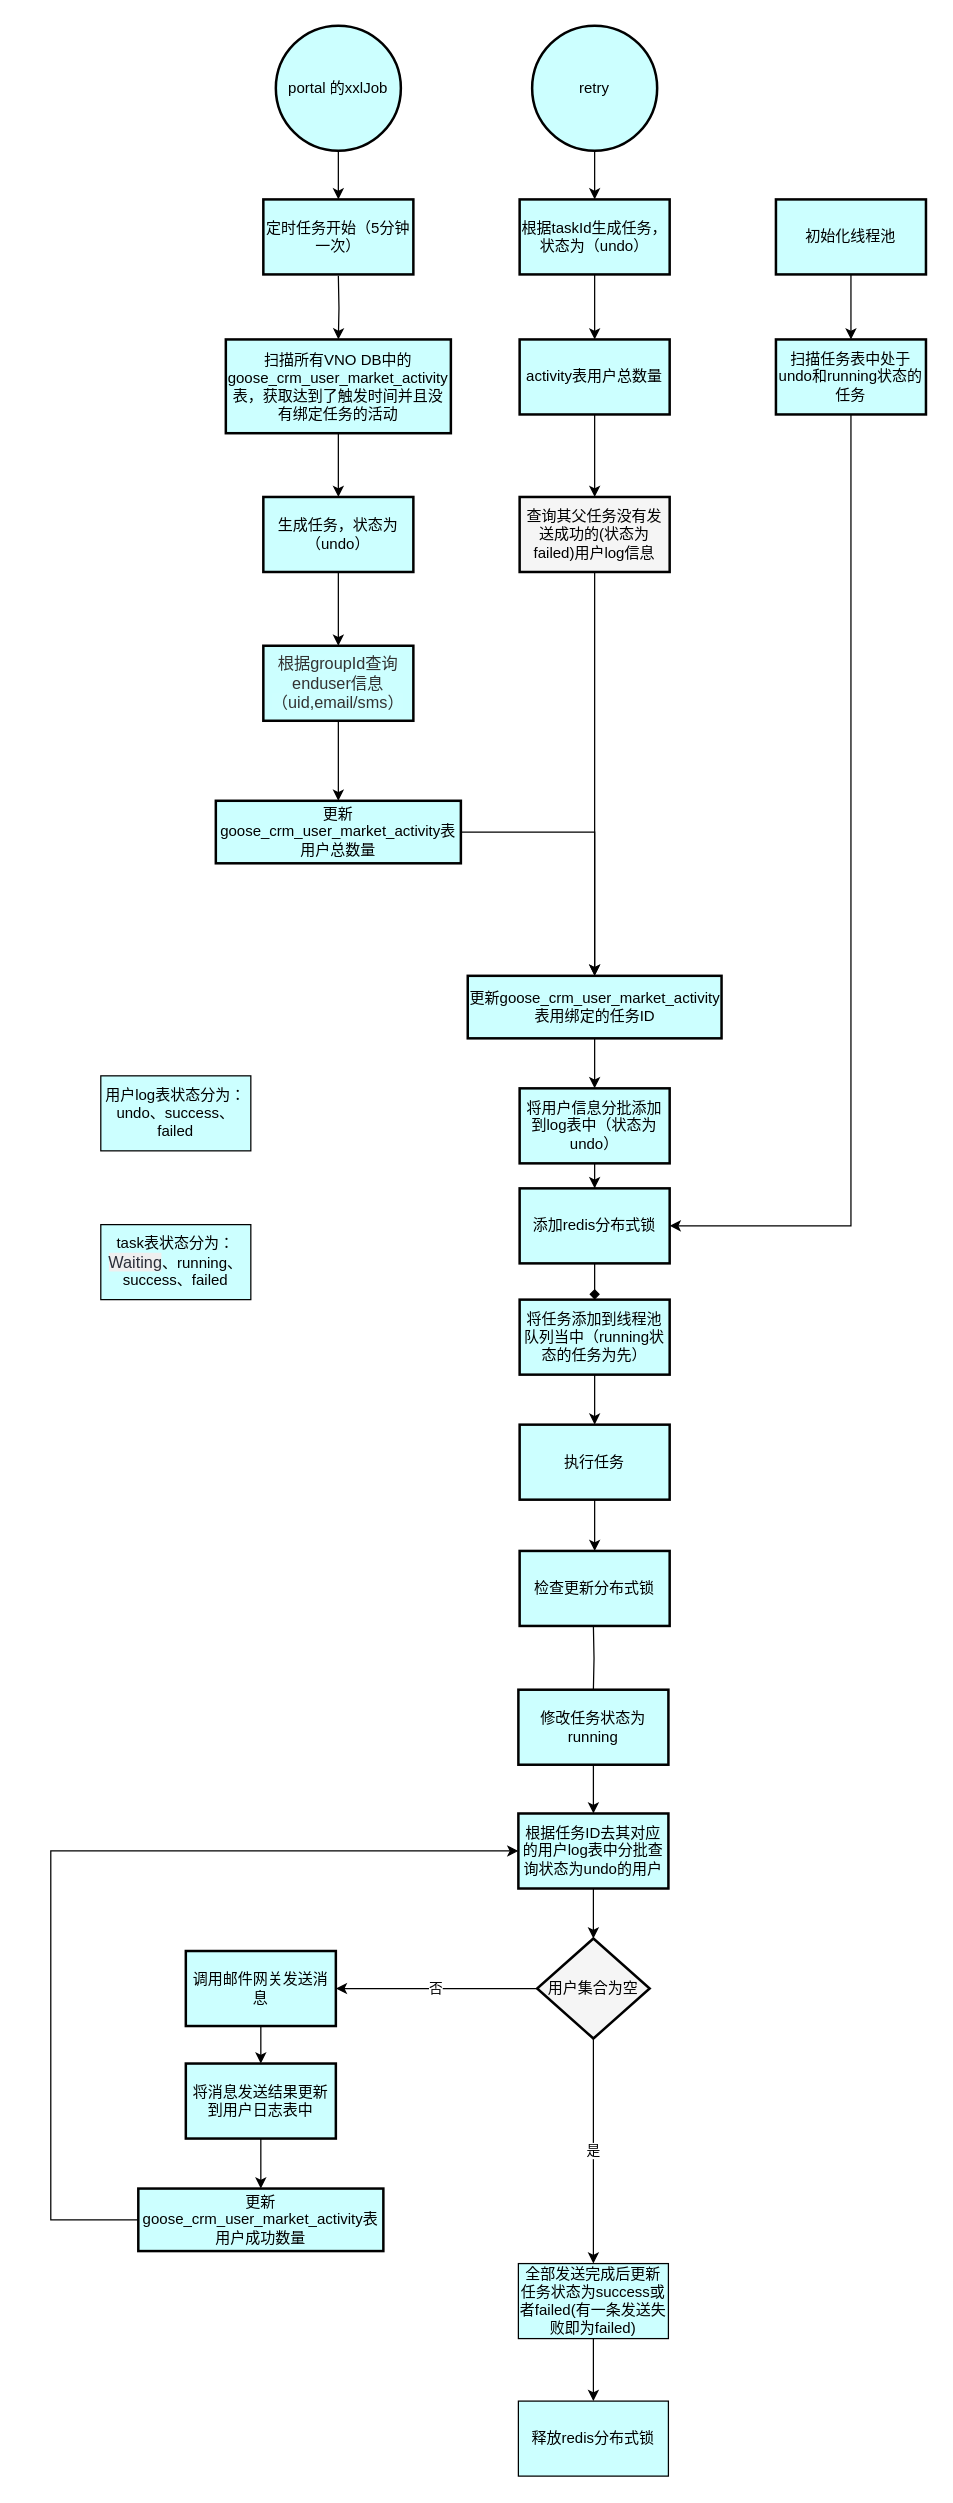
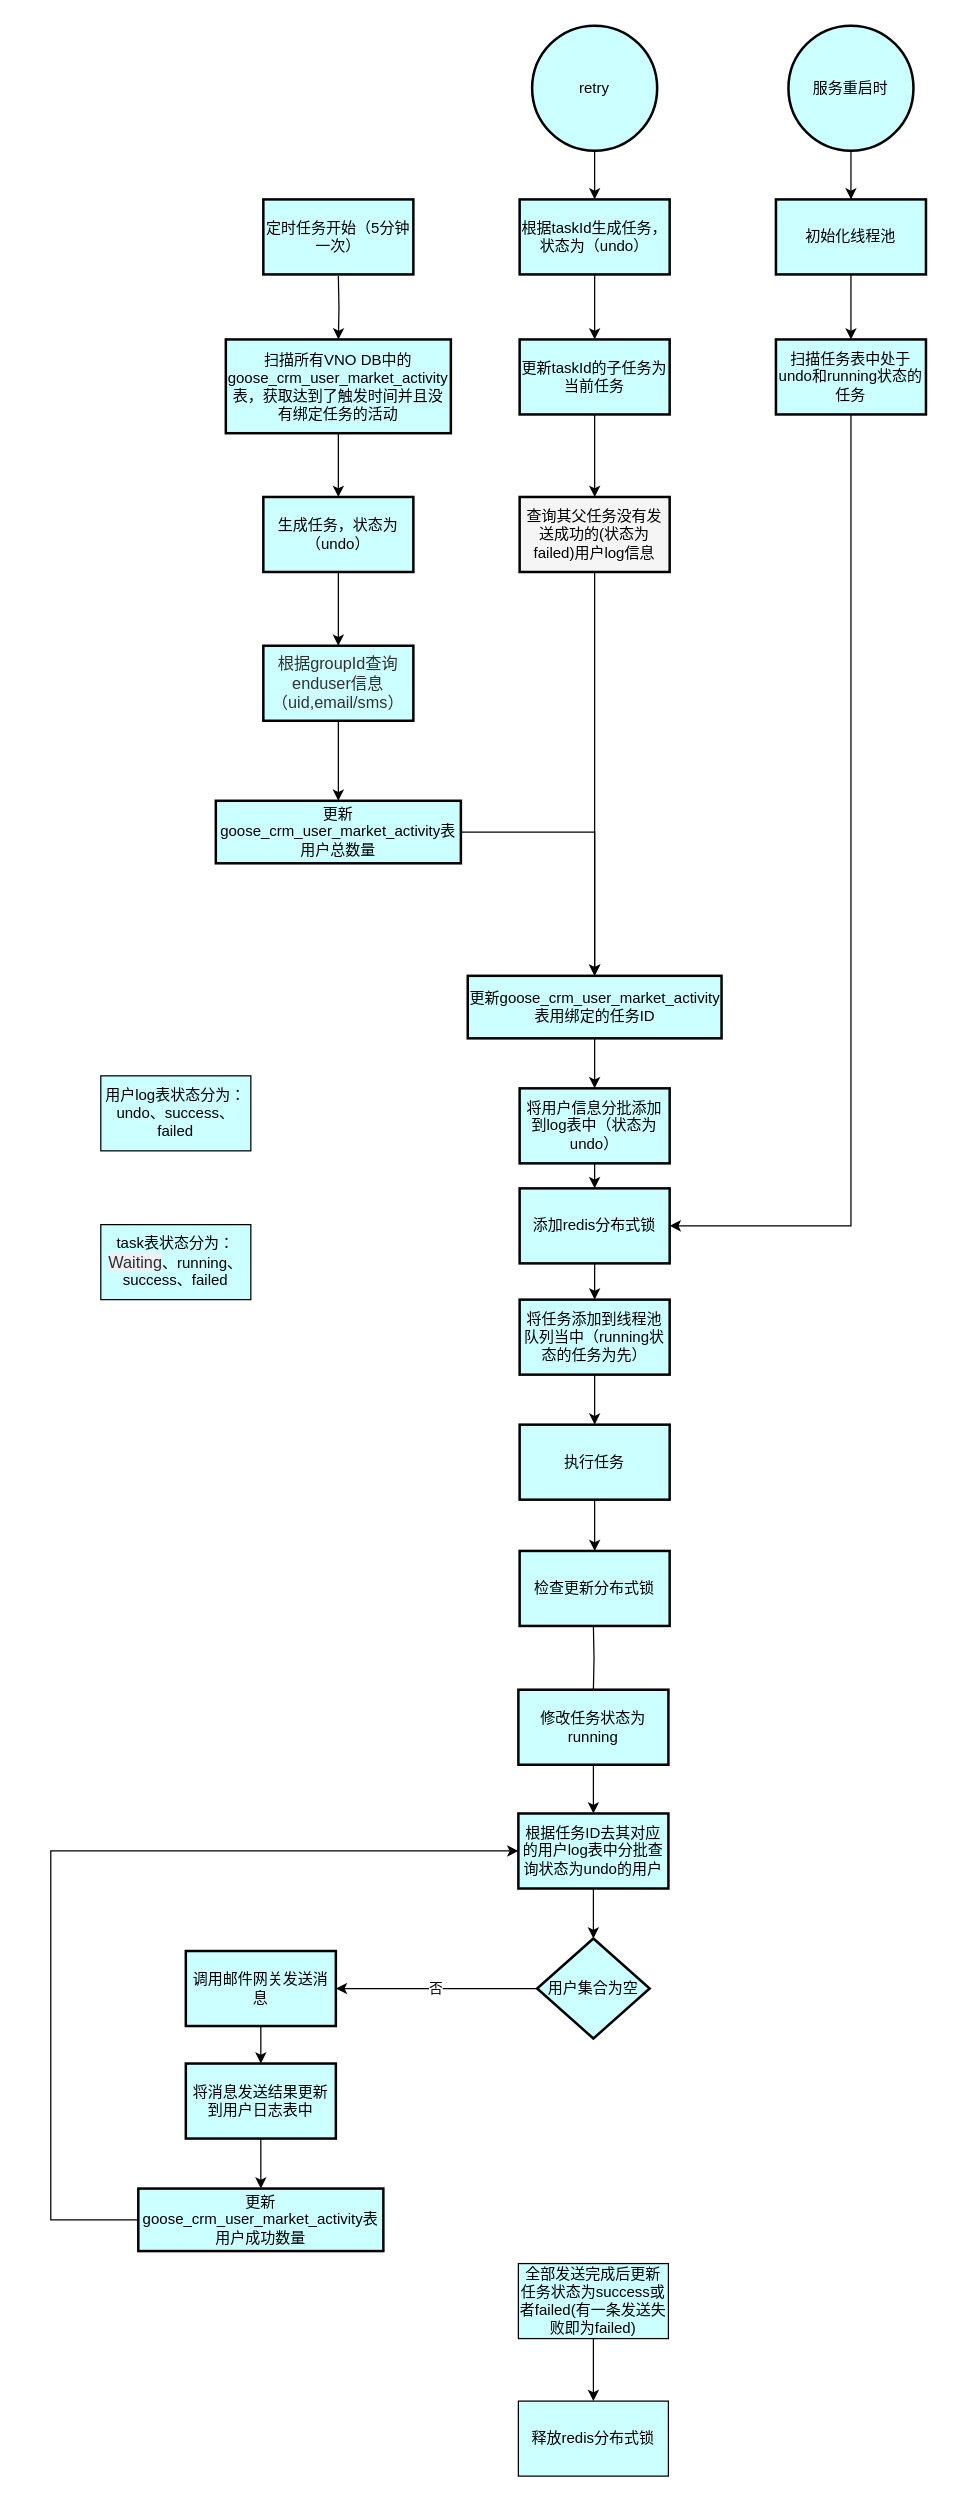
  <mxCell id="0" />
  <mxCell id="1" parent="0" />
  <mxCell id="2" style="edgeStyle=orthogonalEdgeStyle;curved=1;rounded=0;orthogonalLoop=1;jettySize=auto;html=1;entryX=0.008;entryY=0.65;entryDx=0;entryDy=0;entryPerimeter=0;fillColor=#7CCFCF;" parent="1" edge="1"><mxGeometry relative="1" as="geometry"><Array as="points"><mxPoint x="20" y="1300" /><mxPoint x="20" y="1741" /></Array><mxPoint x="390" y="1300" as="sourcePoint" /></mxGeometry></mxCell>
  <mxCell id="3" value="" style="edgeStyle=orthogonalEdgeStyle;rounded=0;orthogonalLoop=1;jettySize=auto;html=1;fillColor=#CCFFFF;" parent="1" target="5" edge="1"><mxGeometry relative="1" as="geometry"><mxPoint x="270" y="220" as="sourcePoint" /></mxGeometry></mxCell>
  <mxCell id="4" value="" style="edgeStyle=orthogonalEdgeStyle;rounded=0;orthogonalLoop=1;jettySize=auto;html=1;fillColor=#CCFFFF;" parent="1" source="5" target="10" edge="1"><mxGeometry relative="1" as="geometry" /></mxCell>
  <mxCell id="5" value="扫描所有VNO DB中的goose_crm_user_market_activity表，获取达到了触发时间并且没有绑定任务的活动" style="whiteSpace=wrap;html=1;strokeWidth=2;fillColor=#CCFFFF;" parent="1" vertex="1"><mxGeometry x="180" y="271" width="180" height="75" as="geometry" /></mxCell>
- <mxCell id="6" value="" style="edgeStyle=orthogonalEdgeStyle;rounded=0;orthogonalLoop=1;jettySize=auto;html=1;fillColor=#CCFFFF;exitX=0.5;exitY=1;exitDx=0;exitDy=0;exitPerimeter=0;" parent="1" source="8" target="7" edge="1"><mxGeometry relative="1" as="geometry"><mxPoint x="270" y="140" as="sourcePoint" /><Array as="points" /></mxGeometry></mxCell>
  <mxCell id="7" value="&lt;span&gt;定时任务开始（5分钟一次）&lt;/span&gt;" style="whiteSpace=wrap;html=1;strokeWidth=2;fillColor=#CCFFFF;" parent="1" vertex="1"><mxGeometry x="210" y="159" width="120" height="60" as="geometry" /></mxCell>
- <mxCell id="8" value="portal 的xxlJob" style="strokeWidth=2;html=1;shape=mxgraph.flowchart.start_2;whiteSpace=wrap;fillColor=#CCFFFF;" parent="1" vertex="1"><mxGeometry x="220" y="20" width="100" height="100" as="geometry" /></mxCell>
  <mxCell id="9" value="" style="edgeStyle=orthogonalEdgeStyle;rounded=0;orthogonalLoop=1;jettySize=auto;html=1;fillColor=#CCFFFF;" parent="1" source="10" target="14" edge="1"><mxGeometry relative="1" as="geometry" /></mxCell>
  <mxCell id="10" value="生成任务，状态为（undo）" style="whiteSpace=wrap;html=1;strokeWidth=2;fillColor=#CCFFFF;" parent="1" vertex="1"><mxGeometry x="210" y="397" width="120" height="60" as="geometry" /></mxCell>
  <mxCell id="11" value="" style="edgeStyle=orthogonalEdgeStyle;rounded=0;orthogonalLoop=1;jettySize=auto;html=1;fillColor=#CCFFFF;" parent="1" source="12" target="25" edge="1"><mxGeometry relative="1" as="geometry" /></mxCell>
  <mxCell id="12" value="将任务添加到线程池队列当中（running状态的任务为先）" style="whiteSpace=wrap;html=1;strokeWidth=2;fillColor=#CCFFFF;" parent="1" vertex="1"><mxGeometry x="415" y="1039" width="120" height="60" as="geometry" /></mxCell>
  <mxCell id="13" value="" style="edgeStyle=orthogonalEdgeStyle;rounded=0;orthogonalLoop=1;jettySize=auto;html=1;fillColor=#CCFFFF;entryX=0.5;entryY=0;entryDx=0;entryDy=0;" parent="1" source="14" target="47" edge="1"><mxGeometry relative="1" as="geometry" /></mxCell>
  <mxCell id="14" value="&lt;span style=&quot;color: rgb(50 , 50 , 50) ; font-size: 13px ; background-color: rgba(255 , 255 , 255 , 0.01)&quot;&gt;根据groupId查询enduser信息（uid,email/sms）&lt;/span&gt;" style="whiteSpace=wrap;html=1;strokeWidth=2;fillColor=#CCFFFF;" parent="1" vertex="1"><mxGeometry x="210" y="516" width="120" height="60" as="geometry" /></mxCell>
  <mxCell id="15" value="" style="edgeStyle=orthogonalEdgeStyle;rounded=0;orthogonalLoop=1;jettySize=auto;html=1;fillColor=#CCFFFF;" edge="1" parent="1" source="16" target="52"><mxGeometry relative="1" as="geometry" /></mxCell>
  <mxCell id="16" value="将用户信息分批添加到log表中（状态为undo）" style="whiteSpace=wrap;html=1;strokeWidth=2;fillColor=#CCFFFF;" parent="1" vertex="1"><mxGeometry x="415" y="870" width="120" height="60" as="geometry" /></mxCell>
  <mxCell id="17" value="" style="edgeStyle=orthogonalEdgeStyle;rounded=0;orthogonalLoop=1;jettySize=auto;html=1;fillColor=#CCFFFF;" parent="1" source="18" target="20" edge="1"><mxGeometry relative="1" as="geometry" /></mxCell>
  <mxCell id="18" value="retry" style="strokeWidth=2;html=1;shape=mxgraph.flowchart.start_2;whiteSpace=wrap;fillColor=#CCFFFF;" parent="1" vertex="1"><mxGeometry x="425" y="20" width="100" height="100" as="geometry" /></mxCell>
  <mxCell id="19" value="" style="edgeStyle=orthogonalEdgeStyle;rounded=0;orthogonalLoop=1;jettySize=auto;html=1;fillColor=#CCFFFF;elbow=vertical;" edge="1" parent="1" source="20" target="58"><mxGeometry relative="1" as="geometry" /></mxCell>
  <mxCell id="20" value="根据taskId生成任务，状态为（undo）" style="whiteSpace=wrap;html=1;strokeWidth=2;fillColor=#CCFFFF;" parent="1" vertex="1"><mxGeometry x="415" y="159" width="120" height="60" as="geometry" /></mxCell>
  <mxCell id="21" style="edgeStyle=orthogonalEdgeStyle;rounded=0;orthogonalLoop=1;jettySize=auto;html=1;entryX=0.5;entryY=0;entryDx=0;entryDy=0;fillColor=#CCFFFF;" edge="1" parent="1" source="22" target="37"><mxGeometry relative="1" as="geometry" /></mxCell>
  <mxCell id="22" value="查询其父任务没有发送成功的(状态为failed)用户log信息" style="whiteSpace=wrap;html=1;strokeWidth=2;fillColor=#f5f5f5;" parent="1" vertex="1"><mxGeometry x="415" y="397" width="120" height="60" as="geometry" /></mxCell>
  <mxCell id="23" value="" style="edgeStyle=orthogonalEdgeStyle;rounded=0;orthogonalLoop=1;jettySize=auto;html=1;startArrow=none;fillColor=#CCFFFF;" parent="1" source="42" target="27" edge="1"><mxGeometry relative="1" as="geometry" /></mxCell>
  <mxCell id="24" value="" style="edgeStyle=orthogonalEdgeStyle;rounded=0;orthogonalLoop=1;jettySize=auto;html=1;fillColor=#CCFFFF;" edge="1" parent="1" source="25" target="50"><mxGeometry relative="1" as="geometry" /></mxCell>
  <mxCell id="25" value="执行任务" style="whiteSpace=wrap;html=1;strokeWidth=2;fillColor=#CCFFFF;" parent="1" vertex="1"><mxGeometry x="415" y="1139" width="120" height="60" as="geometry" /></mxCell>
  <mxCell id="26" value="" style="edgeStyle=orthogonalEdgeStyle;curved=1;rounded=0;orthogonalLoop=1;jettySize=auto;html=1;fillColor=#CCFFFF;elbow=vertical;" edge="1" parent="1" source="27" target="56"><mxGeometry relative="1" as="geometry" /></mxCell>
  <mxCell id="27" value="根据任务ID去其对应的用户log表中分批查询状态为undo的用户" style="whiteSpace=wrap;html=1;strokeWidth=2;fillColor=#CCFFFF;" parent="1" vertex="1"><mxGeometry x="414" y="1450" width="120" height="60" as="geometry" /></mxCell>
  <mxCell id="28" value="" style="edgeStyle=orthogonalEdgeStyle;rounded=0;orthogonalLoop=1;jettySize=auto;html=1;fillColor=#CCFFFF;" parent="1" source="29" target="31" edge="1"><mxGeometry relative="1" as="geometry" /></mxCell>
  <mxCell id="29" value="调用邮件网关发送消息" style="whiteSpace=wrap;html=1;strokeWidth=2;fillColor=#CCFFFF;" parent="1" vertex="1"><mxGeometry x="148" y="1560" width="120" height="60" as="geometry" /></mxCell>
  <mxCell id="30" value="" style="edgeStyle=orthogonalEdgeStyle;rounded=0;orthogonalLoop=1;jettySize=auto;html=1;fillColor=#CCFFFF;" parent="1" source="31" target="35" edge="1"><mxGeometry relative="1" as="geometry" /></mxCell>
  <mxCell id="31" value="将消息发送结果更新到用户日志表中" style="whiteSpace=wrap;html=1;strokeWidth=2;fillColor=#CCFFFF;" parent="1" vertex="1"><mxGeometry x="148" y="1650" width="120" height="60" as="geometry" /></mxCell>
  <mxCell id="32" value="" style="edgeStyle=orthogonalEdgeStyle;rounded=0;orthogonalLoop=1;jettySize=auto;html=1;fillColor=#CCFFFF;" edge="1" parent="1" source="33" target="53"><mxGeometry relative="1" as="geometry" /></mxCell>
  <mxCell id="33" value="全部发送完成后更新任务状态为success或者failed(有一条发送失败即为failed)" style="whiteSpace=wrap;html=1;fillColor=#CCFFFF;" parent="1" vertex="1"><mxGeometry x="414" y="1810" width="120" height="60" as="geometry" /></mxCell>
  <mxCell id="34" style="edgeStyle=orthogonalEdgeStyle;rounded=0;orthogonalLoop=1;jettySize=auto;html=1;entryX=0;entryY=0.5;entryDx=0;entryDy=0;fillColor=#CCFFFF;elbow=vertical;" edge="1" parent="1" source="35" target="27"><mxGeometry relative="1" as="geometry"><Array as="points"><mxPoint x="40" y="1775" /><mxPoint x="40" y="1480" /></Array></mxGeometry></mxCell>
  <mxCell id="35" value="更新goose_crm_user_market_activity表用户成功数量" style="whiteSpace=wrap;html=1;strokeWidth=2;fillColor=#CCFFFF;" parent="1" vertex="1"><mxGeometry x="110" y="1750" width="196" height="50" as="geometry" /></mxCell>
  <mxCell id="36" value="" style="edgeStyle=orthogonalEdgeStyle;rounded=0;orthogonalLoop=1;jettySize=auto;html=1;fillColor=#CCFFFF;" edge="1" parent="1" source="37" target="16"><mxGeometry relative="1" as="geometry" /></mxCell>
  <mxCell id="37" value="更新goose_crm_user_market_activity表用绑定的任务ID" style="whiteSpace=wrap;html=1;strokeWidth=2;fillColor=#CCFFFF;" parent="1" vertex="1"><mxGeometry x="373.5" y="780" width="203" height="50" as="geometry" /></mxCell>
+ <mxCell id="38" value="" style="edgeStyle=orthogonalEdgeStyle;rounded=0;orthogonalLoop=1;jettySize=auto;html=1;fillColor=#CCFFFF;" edge="1" parent="1" source="39" target="49"><mxGeometry relative="1" as="geometry" /></mxCell>
+ <mxCell id="39" value="服务重启时" style="strokeWidth=2;html=1;shape=mxgraph.flowchart.start_2;whiteSpace=wrap;fillColor=#CCFFFF;" parent="1" vertex="1"><mxGeometry x="630" y="20" width="100" height="100" as="geometry" /></mxCell>
  <mxCell id="40" style="edgeStyle=orthogonalEdgeStyle;rounded=0;orthogonalLoop=1;jettySize=auto;html=1;entryX=1;entryY=0.5;entryDx=0;entryDy=0;fillColor=#CCFFFF;" edge="1" parent="1" source="41" target="52"><mxGeometry relative="1" as="geometry"><Array as="points"><mxPoint x="680" y="980" /></Array></mxGeometry></mxCell>
  <mxCell id="41" value="扫描任务表中处于undo和running状态的任务" style="whiteSpace=wrap;html=1;strokeWidth=2;fillColor=#CCFFFF;" parent="1" vertex="1"><mxGeometry x="620" y="271" width="120" height="60" as="geometry" /></mxCell>
  <mxCell id="42" value="修改任务状态为running" style="whiteSpace=wrap;html=1;strokeWidth=2;fillColor=#CCFFFF;" parent="1" vertex="1"><mxGeometry x="414" y="1351" width="120" height="60" as="geometry" /></mxCell>
  <mxCell id="43" value="" style="edgeStyle=orthogonalEdgeStyle;rounded=0;orthogonalLoop=1;jettySize=auto;html=1;endArrow=none;fillColor=#CCFFFF;" parent="1" target="42" edge="1"><mxGeometry relative="1" as="geometry"><mxPoint x="474" y="1300" as="sourcePoint" /><mxPoint x="474" y="1450" as="targetPoint" /></mxGeometry></mxCell>
  <mxCell id="44" value="用户log表状态分为：&lt;br&gt;undo、success、failed" style="rounded=0;whiteSpace=wrap;html=1;fillColor=#CCFFFF;" parent="1" vertex="1"><mxGeometry x="80" y="860" width="120" height="60" as="geometry" /></mxCell>
  <mxCell id="45" value="task表状态分为：&lt;br&gt;&lt;span style=&quot;color: rgb(42 , 46 , 56) ; font-family: &amp;#34;source sans pro&amp;#34; , &amp;#34;trebuchet ms&amp;#34; , &amp;#34;arial&amp;#34; ; font-size: 13px ; background-color: rgb(239 , 239 , 239)&quot;&gt;Waiting&lt;/span&gt;、running、success、failed" style="rounded=0;whiteSpace=wrap;html=1;fillColor=#CCFFFF;" parent="1" vertex="1"><mxGeometry x="80" y="979" width="120" height="60" as="geometry" /></mxCell>
  <mxCell id="46" style="edgeStyle=orthogonalEdgeStyle;rounded=0;orthogonalLoop=1;jettySize=auto;html=1;entryX=0.5;entryY=0;entryDx=0;entryDy=0;fillColor=#CCFFFF;" edge="1" parent="1" source="47" target="37"><mxGeometry relative="1" as="geometry" /></mxCell>
  <mxCell id="47" value="更新goose_crm_user_market_activity表用户总数量" style="whiteSpace=wrap;html=1;strokeWidth=2;fillColor=#CCFFFF;" vertex="1" parent="1"><mxGeometry x="172" y="640" width="196" height="50" as="geometry" /></mxCell>
  <mxCell id="48" value="" style="edgeStyle=orthogonalEdgeStyle;rounded=0;orthogonalLoop=1;jettySize=auto;html=1;fillColor=#CCFFFF;" edge="1" parent="1" source="49" target="41"><mxGeometry relative="1" as="geometry" /></mxCell>
  <mxCell id="49" value="初始化线程池" style="whiteSpace=wrap;html=1;strokeWidth=2;fillColor=#CCFFFF;" vertex="1" parent="1"><mxGeometry x="620" y="159" width="120" height="60" as="geometry" /></mxCell>
  <mxCell id="50" value="检查更新分布式锁" style="whiteSpace=wrap;html=1;strokeWidth=2;fillColor=#CCFFFF;" vertex="1" parent="1"><mxGeometry x="415" y="1240" width="120" height="60" as="geometry" /></mxCell>
- <mxCell id="51" value="" style="edgeStyle=orthogonalEdgeStyle;rounded=0;orthogonalLoop=1;jettySize=auto;html=1;fillColor=#CCFFFF;endArrow=diamond;" edge="1" parent="1" source="52" target="12"><mxGeometry relative="1" as="geometry" /></mxCell>
+ <mxCell id="51" value="" style="edgeStyle=orthogonalEdgeStyle;rounded=0;orthogonalLoop=1;jettySize=auto;html=1;fillColor=#CCFFFF;" edge="1" parent="1" source="52" target="12"><mxGeometry relative="1" as="geometry" /></mxCell>
  <mxCell id="52" value="添加redis分布式锁" style="whiteSpace=wrap;html=1;strokeWidth=2;fillColor=#CCFFFF;" vertex="1" parent="1"><mxGeometry x="415" y="950" width="120" height="60" as="geometry" /></mxCell>
  <mxCell id="53" value="释放redis分布式锁" style="whiteSpace=wrap;html=1;fillColor=#CCFFFF;" vertex="1" parent="1"><mxGeometry x="414" y="1920" width="120" height="60" as="geometry" /></mxCell>
- <mxCell id="54" value="是" style="edgeStyle=orthogonalEdgeStyle;rounded=0;orthogonalLoop=1;jettySize=auto;html=1;fillColor=#CCFFFF;elbow=vertical;" edge="1" parent="1" source="56" target="33"><mxGeometry relative="1" as="geometry" /></mxCell>
  <mxCell id="55" value="否" style="edgeStyle=orthogonalEdgeStyle;rounded=0;orthogonalLoop=1;jettySize=auto;html=1;entryX=1;entryY=0.5;entryDx=0;entryDy=0;fillColor=#CCFFFF;elbow=vertical;" edge="1" parent="1" source="56" target="29"><mxGeometry relative="1" as="geometry" /></mxCell>
- <mxCell id="56" value="用户集合为空" style="rhombus;whiteSpace=wrap;html=1;strokeWidth=2;fillColor=#f5f5f5;" vertex="1" parent="1"><mxGeometry x="429" y="1550" width="90" height="80" as="geometry" /></mxCell>
+ <mxCell id="56" value="用户集合为空" style="rhombus;whiteSpace=wrap;html=1;strokeWidth=2;fillColor=#CCFFFF;" vertex="1" parent="1"><mxGeometry x="429" y="1550" width="90" height="80" as="geometry" /></mxCell>
  <mxCell id="57" value="" style="edgeStyle=orthogonalEdgeStyle;rounded=0;orthogonalLoop=1;jettySize=auto;html=1;fillColor=#CCFFFF;elbow=vertical;" edge="1" parent="1" source="58" target="22"><mxGeometry relative="1" as="geometry" /></mxCell>
- <mxCell id="58" value="activity表用户总数量" style="whiteSpace=wrap;html=1;strokeWidth=2;fillColor=#CCFFFF;" vertex="1" parent="1"><mxGeometry x="415" y="271" width="120" height="60" as="geometry" /></mxCell>
+ <mxCell id="58" value="更新taskId的子任务为当前任务" style="whiteSpace=wrap;html=1;strokeWidth=2;fillColor=#CCFFFF;" vertex="1" parent="1"><mxGeometry x="415" y="271" width="120" height="60" as="geometry" /></mxCell>
